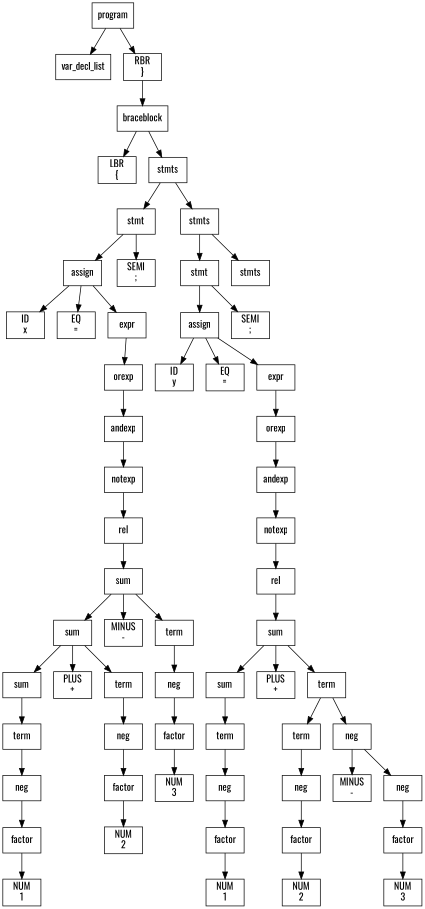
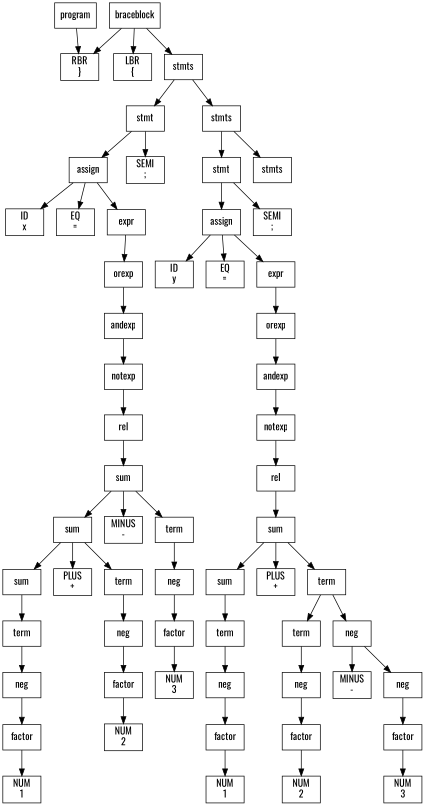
  digraph {
    fontname=Oswald
    node [fontname=Oswald shape=box]
    edge [fontname=Oswald]
    n1 [label=<program>]
-   n2 [label=<var_decl_list>]
    n3 [label=<RBR<br/>}>]
    n4 [label=<braceblock>]
    n5 [label=<LBR<br/>{>]
    n6 [label=<stmts>]
    n7 [label=<stmt>]
    n8 [label=<stmts>]
    n9 [label=<assign>]
    n10 [label=<SEMI<br/>;>]
    n11 [label=<stmt>]
    n12 [label=<stmts>]
    n13 [label=<ID<br/>x>]
    n14 [label=<EQ<br/>=>]
    n15 [label=<expr>]
    n16 [label=<orexp>]
    n17 [label=<andexp>]
    n18 [label=<notexp>]
    n19 [label=<rel>]
    n20 [label=<sum>]
    n21 [label=<sum>]
    n22 [label=<MINUS<br/>->]
    n23 [label=<term>]
    n24 [label=<sum>]
    n25 [label=<PLUS<br/>+>]
    n26 [label=<term>]
    n27 [label=<neg>]
    n28 [label=<term>]
    n29 [label=<neg>]
    n30 [label=<neg>]
    n31 [label=<factor>]
    n32 [label=<NUM<br/>1>]
    n33 [label=<factor>]
    n34 [label=<NUM<br/>2>]
    n35 [label=<factor>]
    n36 [label=<NUM<br/>3>]
    n37 [label=<assign>]
    n38 [label=<SEMI<br/>;>]
    n39 [label=<ID<br/>y>]
    n40 [label=<EQ<br/>=>]
    n41 [label=<expr>]
    n42 [label=<orexp>]
    n43 [label=<andexp>]
    n44 [label=<notexp>]
    n45 [label=<rel>]
    n46 [label=<sum>]
    n47 [label=<sum>]
    n48 [label=<PLUS<br/>+>]
    n49 [label=<term>]
    n50 [label=<term>]
    n51 [label=<term>]
    n52 [label=<neg>]
    n53 [label=<neg>]
    n54 [label=<factor>]
    n55 [label=<NUM<br/>1>]
    n56 [label=<neg>]
    n57 [label=<MINUS<br/>->]
    n58 [label=<neg>]
    n59 [label=<factor>]
    n60 [label=<NUM<br/>2>]
    n61 [label=<factor>]
    n62 [label=<NUM<br/>3>]
-   n1 -> n2
    n1 -> n3
-   n3 -> n4
+   n4 -> n3
    n4 -> n5
    n4 -> n6
    n6 -> n7
    n6 -> n8
    n7 -> n9
    n7 -> n10
    n8 -> n11
    n8 -> n12
    n9 -> n13
    n9 -> n14
    n9 -> n15
    n11 -> n37
    n11 -> n38
    n15 -> n16
    n16 -> n17
    n17 -> n18
    n18 -> n19
    n19 -> n20
    n20 -> n21
    n20 -> n22
    n20 -> n23
    n21 -> n24
    n21 -> n25
    n21 -> n26
    n23 -> n27
    n24 -> n28
    n26 -> n29
    n27 -> n35
    n28 -> n30
    n29 -> n33
    n30 -> n31
    n31 -> n32
    n33 -> n34
    n35 -> n36
    n37 -> n39
    n37 -> n40
    n37 -> n41
    n41 -> n42
    n42 -> n43
    n43 -> n44
    n44 -> n45
    n45 -> n46
    n46 -> n47
    n46 -> n48
    n46 -> n49
    n47 -> n50
    n49 -> n51
    n49 -> n52
    n50 -> n53
    n51 -> n56
    n52 -> n57
    n52 -> n58
    n53 -> n54
    n54 -> n55
    n56 -> n59
    n58 -> n61
    n59 -> n60
    n61 -> n62
  }
